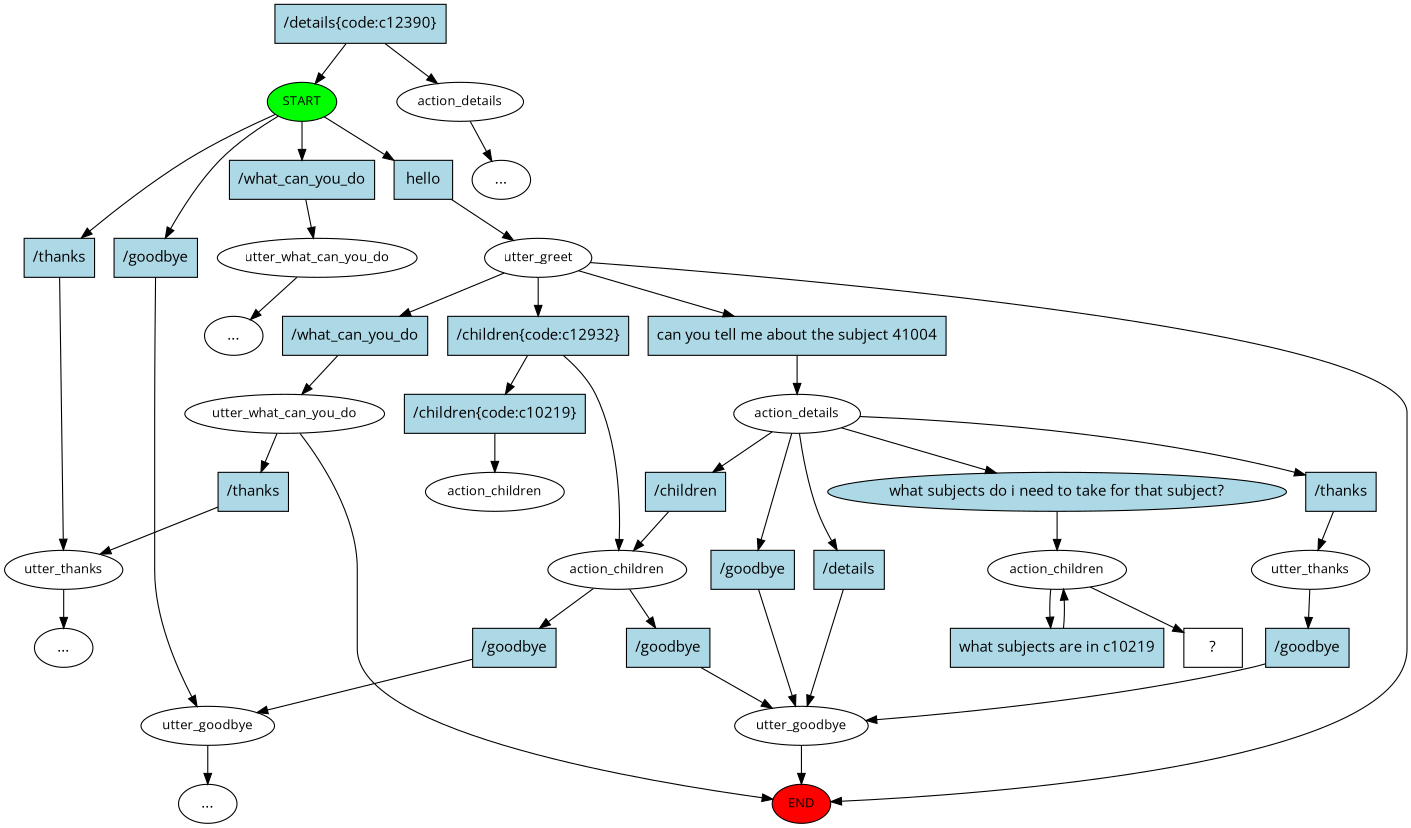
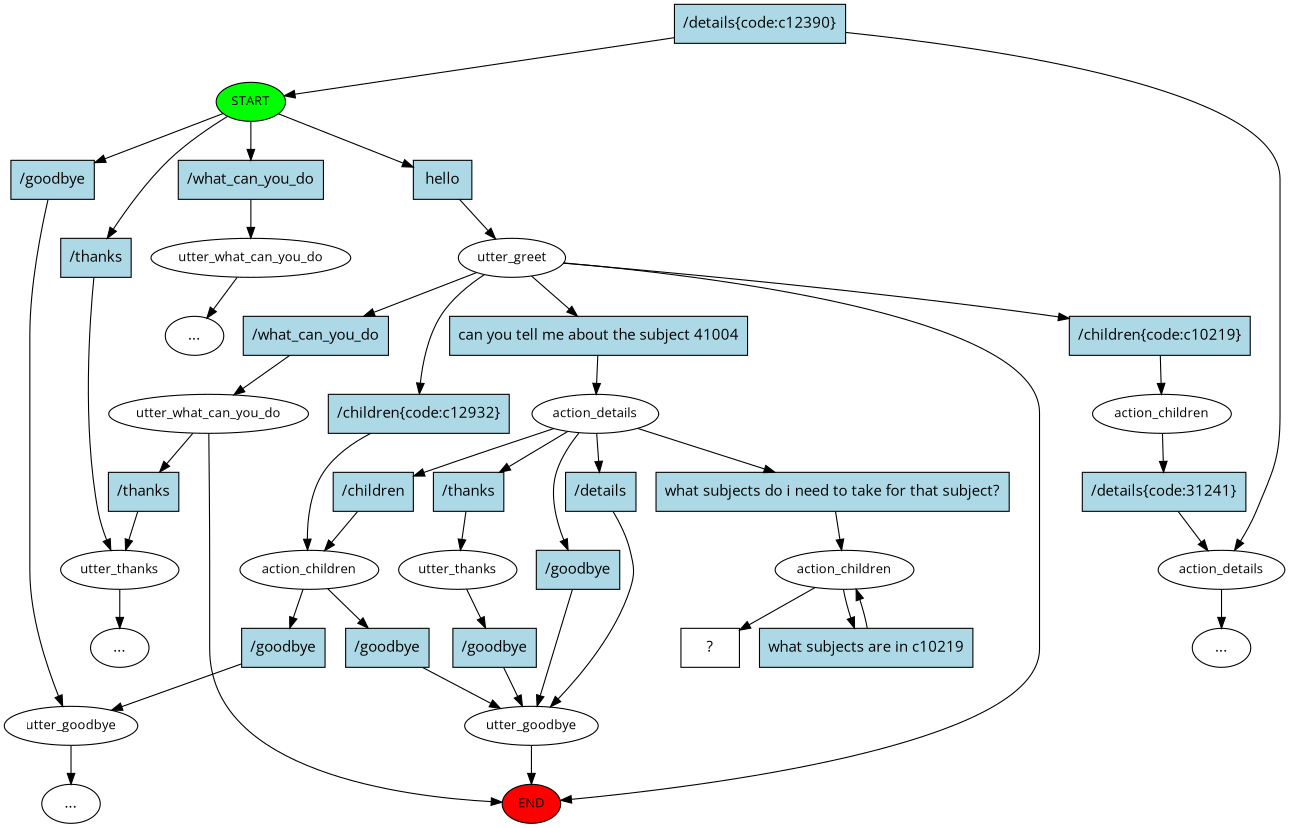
  digraph {
    fontname="Open Sans"
    node [fillcolor=lightblue fontname="Open Sans" style=filled shape=rect]
    edge [fontname="Open Sans"]
    n1 [fillcolor=green fontsize=12 label=START shape=""]
    n2 [label=hello]
    n3 [label="/goodbye"]
    n4 [label="/thanks"]
    n5 [label="/what_can_you_do"]
    n6 [fontsize=12 label=utter_greet fillcolor="" style="" shape=""]
    n7 [fontsize=12 label=utter_goodbye fillcolor="" style="" shape=""]
    n8 [fontsize=12 label=utter_thanks fillcolor="" style="" shape=""]
    n9 [fontsize=12 label=utter_what_can_you_do fillcolor="" style="" shape=""]
    n10 [label="/details{code:c12390}"]
    n11 [fontsize=12 label=action_details fillcolor="" style="" shape=""]
    n12 [fillcolor=red fontsize=12 label=END shape=""]
    n13 [label="/what_can_you_do"]
    n14 [label="can you tell me about the subject 41004"]
    n15 [label="/children{code:c10219}"]
    n16 [label="/children{code:c12932}"]
    n17 [fontsize=12 label=utter_what_can_you_do fillcolor="" style="" shape=""]
    n18 [fontsize=12 label=action_details fillcolor="" style="" shape=""]
    n19 [fontsize=12 label=action_children fillcolor="" style="" shape=""]
    n20 [fontsize=12 label=action_children fillcolor="" style="" shape=""]
    n21 [label="..." fillcolor="" style="" shape=""]
    n22 [label="..." fillcolor="" style="" shape=""]
    n23 [label="/thanks"]
    n24 [label="..." fillcolor="" style="" shape=""]
    n25 [label="..." fillcolor="" style="" shape=""]
    n26 [label="/thanks"]
    n27 [label="/children"]
-   n28 [label="what subjects do i need to take for that subject?" shape=ellipse]
+   n28 [label="what subjects do i need to take for that subject?"]
    n29 [label="/goodbye"]
    n30 [label="/details"]
    n31 [fontsize=12 label=utter_thanks fillcolor="" style="" shape=""]
    n32 [fontsize=12 label=action_children fillcolor="" style="" shape=""]
    n33 [fontsize=12 label=utter_goodbye fillcolor="" style="" shape=""]
    n34 [label="/goodbye"]
    n35 [label="/goodbye"]
    n36 [label="/goodbye"]
+   n37 [label="/details{code:31241}"]
    n38 [label="  ?  " fillcolor="" style=""]
    n39 [label="what subjects are in c10219"]
    n1 -> n2
    n1 -> n3
    n1 -> n4
    n1 -> n5
    n2 -> n6
    n3 -> n7
    n4 -> n8
    n5 -> n9
    n6 -> n12
    n6 -> n13
    n6 -> n14
-   n16 -> n15
+   n6 -> n15
    n6 -> n16
    n7 -> n21
    n8 -> n22
    n9 -> n24
    n10 -> n1
    n10 -> n11
    n11 -> n25
    n13 -> n17
    n14 -> n18
    n15 -> n19
    n16 -> n20
    n17 -> n12
    n17 -> n23
    n18 -> n26
    n18 -> n27
    n18 -> n28
    n18 -> n29
    n18 -> n30
+   n19 -> n37
    n20 -> n35
    n20 -> n36
    n23 -> n8
    n26 -> n31
    n27 -> n20
    n28 -> n32
    n29 -> n33
    n30 -> n33
    n31 -> n34
    n32 -> n38
    n32 -> n39
    n33 -> n12
    n34 -> n33
    n35 -> n33
    n36 -> n7
+   n37 -> n11
    n39 -> n32
  }
